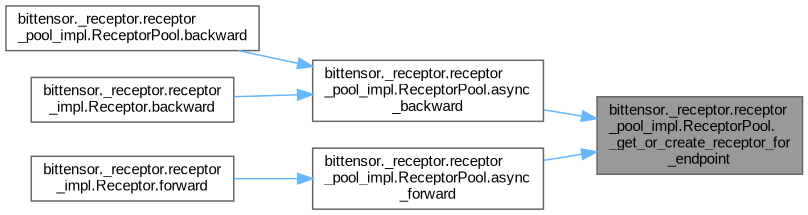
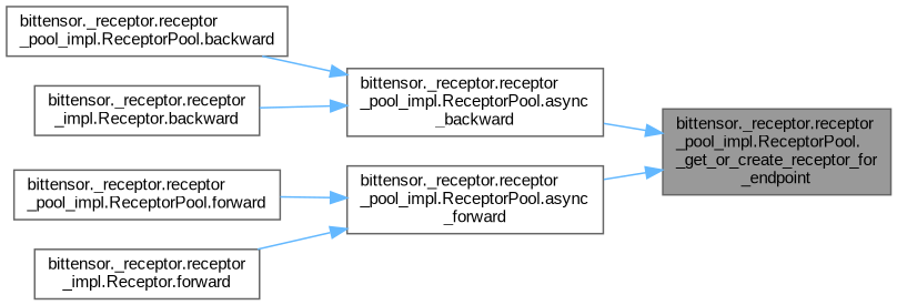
  digraph {
    rankdir=RL
    fontname="Liberation Sans"
    node [color=grey40 fillcolor=white fontname="Liberation Sans" fontsize=10 shape=box style=filled]
    edge [color=steelblue1 dir=back fontname="Liberation Sans" fontsize=10 labelfontname=Helvetica labelfontsize=10 style=solid]
    n1 [color=gray40 fillcolor=grey60 fontcolor=black height=0.2 label="bittensor._receptor.receptor\l_pool_impl.ReceptorPool.\l_get_or_create_receptor_for\l_endpoint" width=0.4]
    n2 [height=0.2 label="bittensor._receptor.receptor\l_pool_impl.ReceptorPool.async\l_backward" width=0.4]
    n3 [height=0.2 label="bittensor._receptor.receptor\l_pool_impl.ReceptorPool.async\l_forward" width=0.4]
    n4 [height=0.2 label="bittensor._receptor.receptor\l_pool_impl.ReceptorPool.backward" width=0.4]
    n5 [height=0.2 label="bittensor._receptor.receptor\l_impl.Receptor.backward" width=0.4]
+   n6 [height=0.2 label="bittensor._receptor.receptor\l_pool_impl.ReceptorPool.forward" width=0.4]
    n7 [height=0.2 label="bittensor._receptor.receptor\l_impl.Receptor.forward" width=0.4]
    n1 -> n2
    n1 -> n3
    n2 -> n4
    n2 -> n5
+   n3 -> n6
    n3 -> n7
  }
